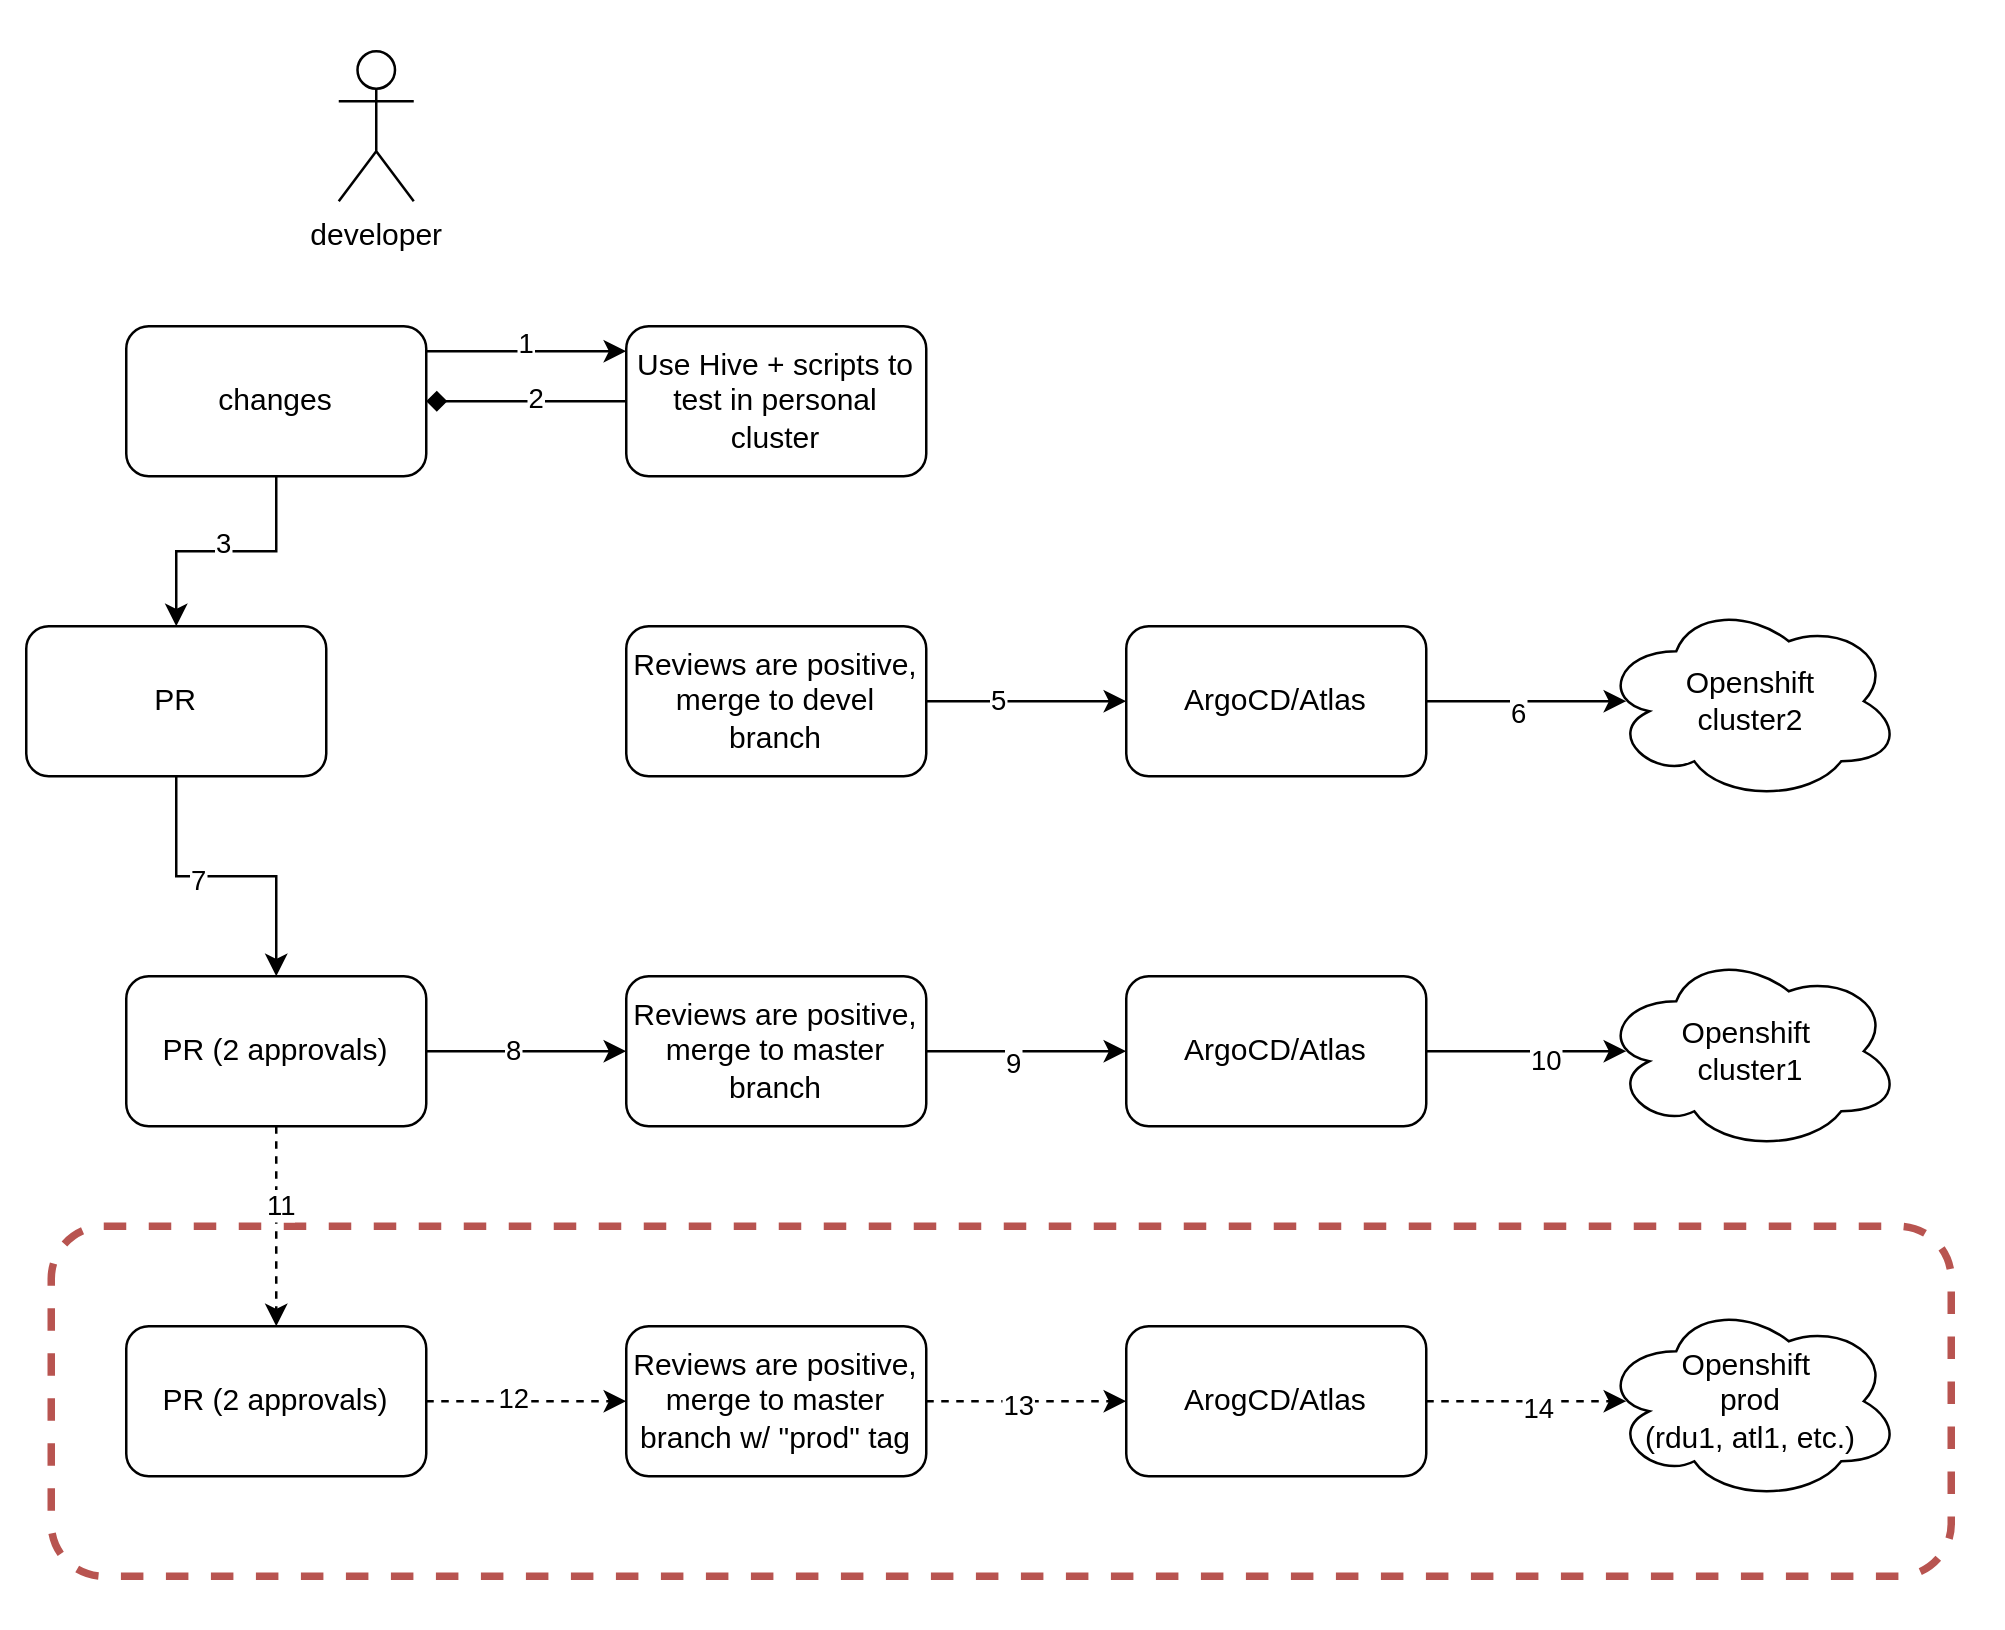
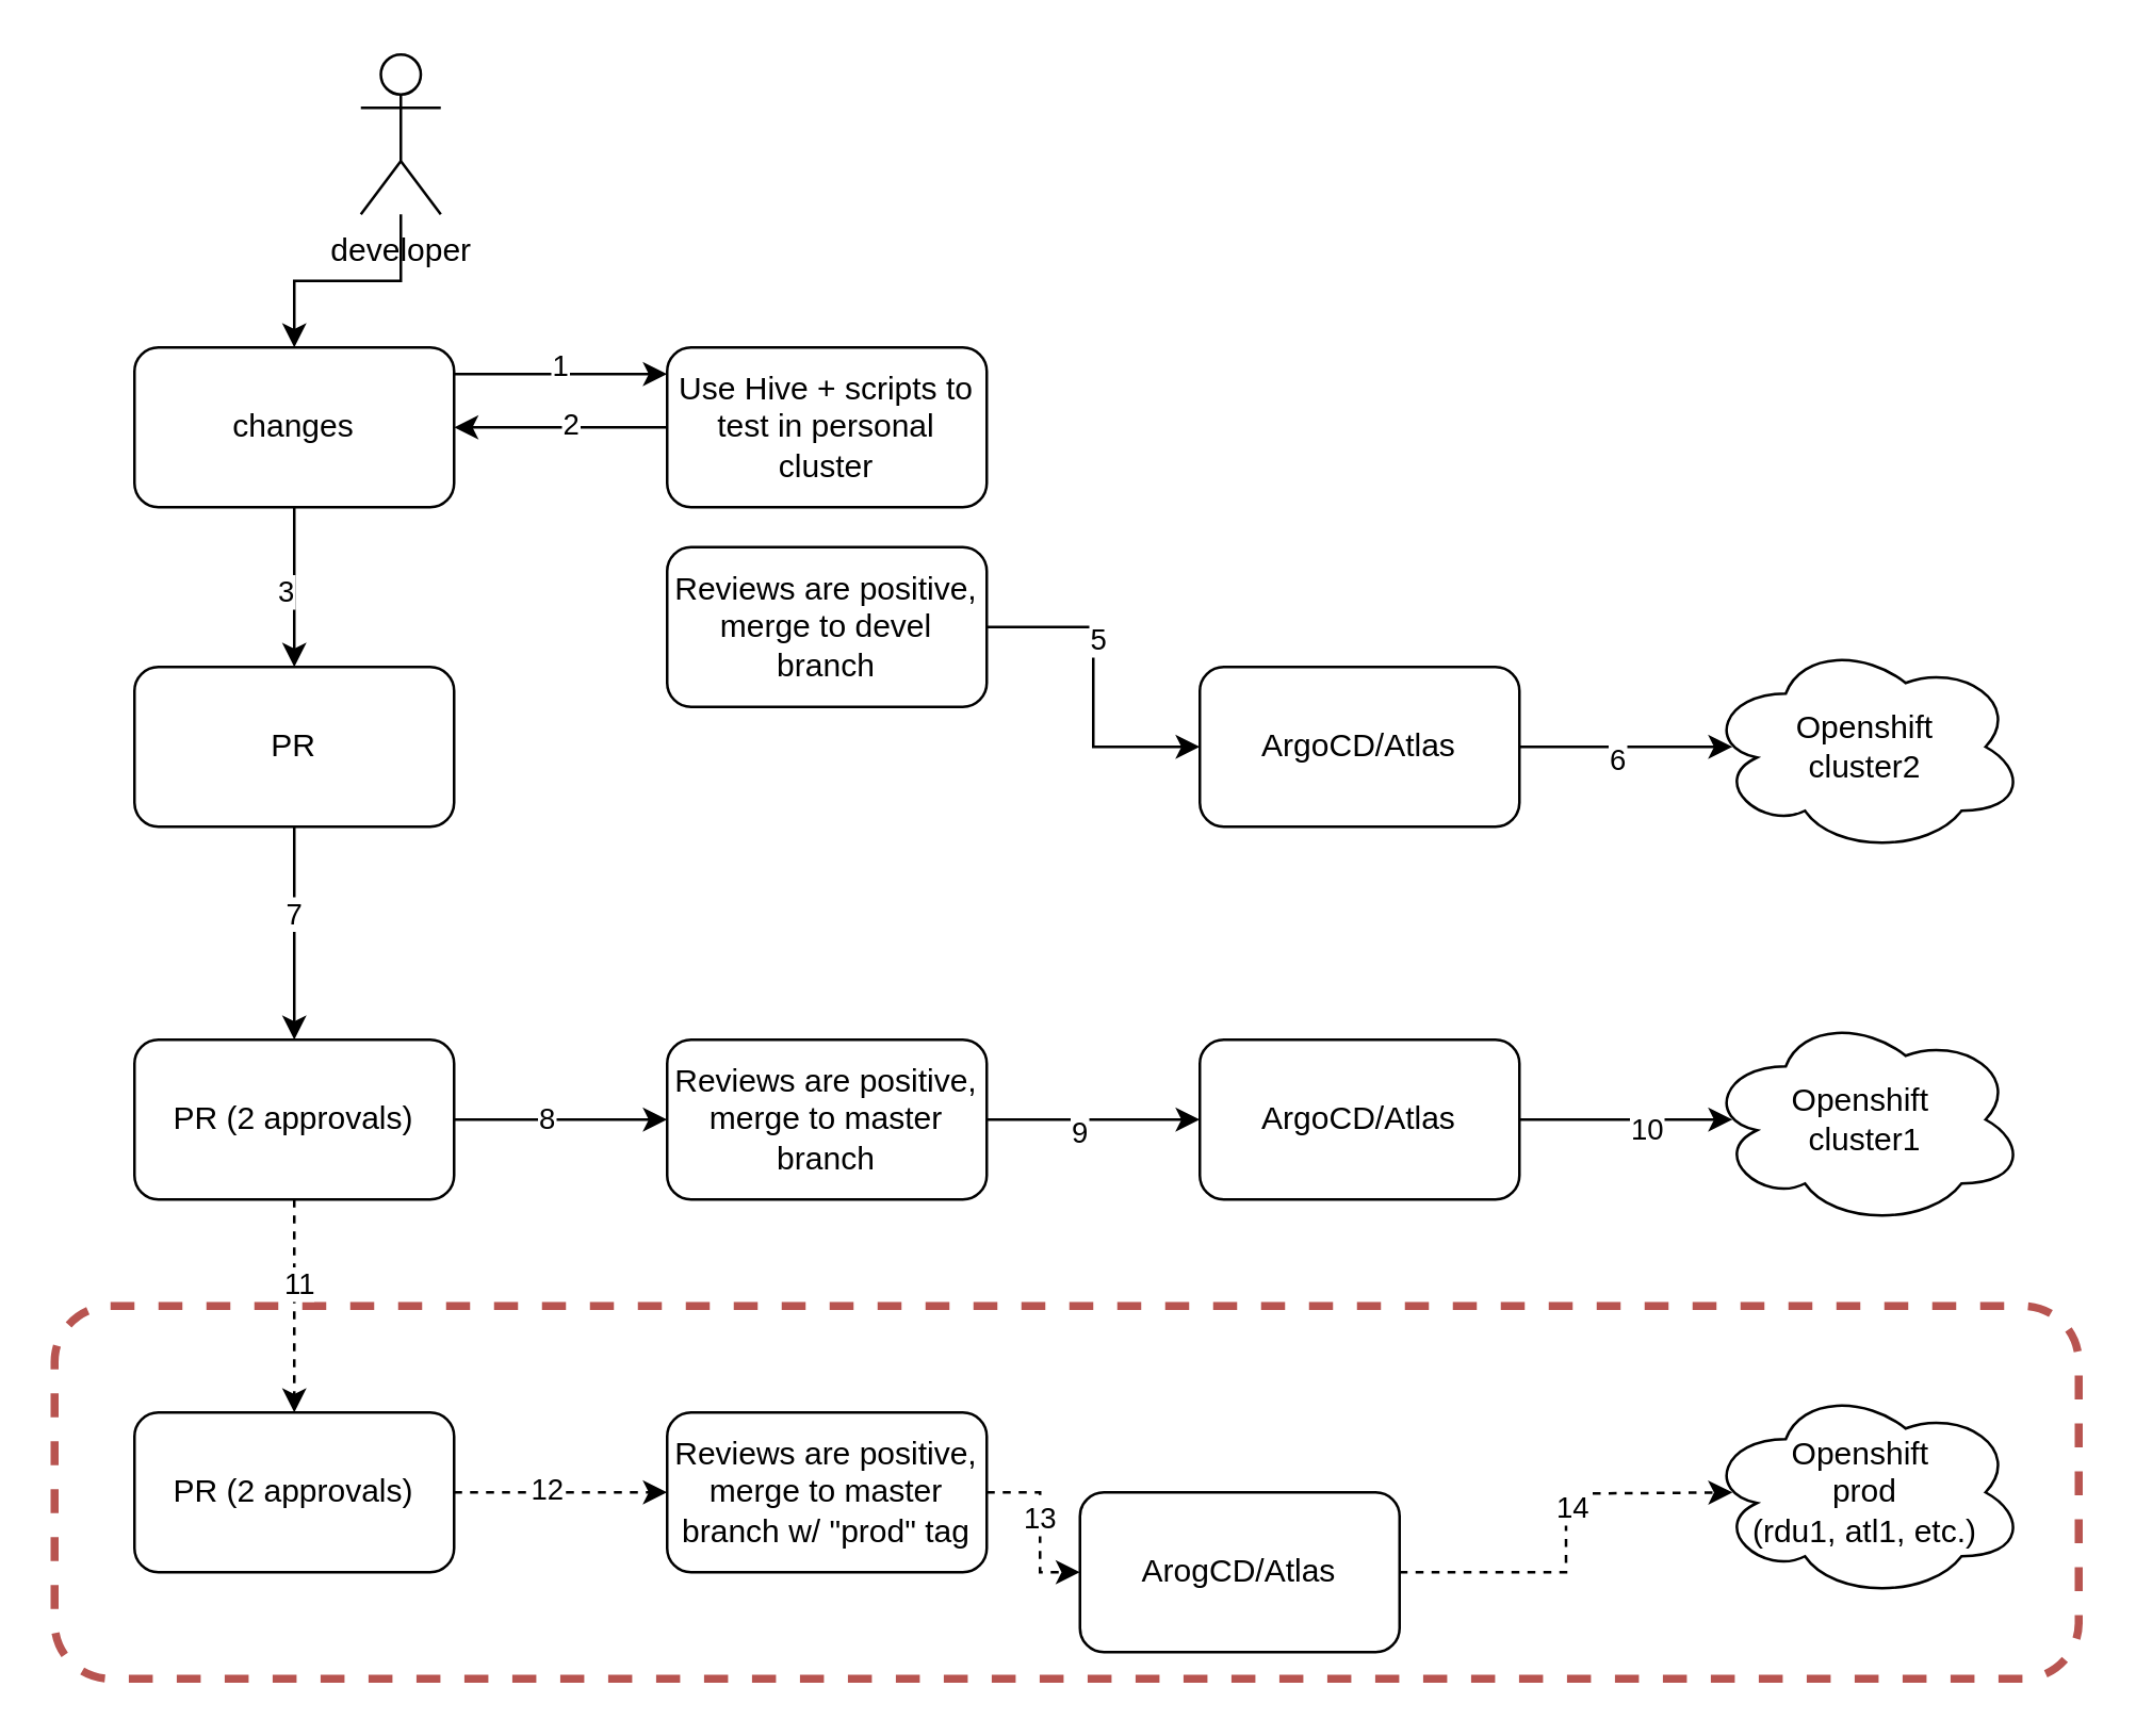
  <mxCell id="0" />
  <mxCell id="1" parent="0" />
  <mxCell id="2" value="" style="rounded=1;whiteSpace=wrap;html=1;dashed=1;strokeColor=#b85450;fillColor=none;strokeWidth=3;" vertex="1" parent="1"><mxGeometry x="20" y="490" width="760" height="140" as="geometry" /></mxCell>
  <mxCell id="3" value="" style="edgeStyle=orthogonalEdgeStyle;rounded=0;orthogonalLoop=1;jettySize=auto;html=1;" edge="1" parent="1"><mxGeometry relative="1" as="geometry"><mxPoint x="170" y="140" as="sourcePoint" /><mxPoint x="250" y="140" as="targetPoint" /></mxGeometry></mxCell>
  <mxCell id="4" value="1" style="edgeLabel;html=1;align=center;verticalAlign=middle;resizable=0;points=[];" vertex="1" connectable="0" parent="3"><mxGeometry x="-0.025" y="4" relative="1" as="geometry"><mxPoint as="offset" /></mxGeometry></mxCell>
  <mxCell id="5" value="" style="edgeStyle=orthogonalEdgeStyle;rounded=0;orthogonalLoop=1;jettySize=auto;html=1;" edge="1" parent="1" source="7" target="13"><mxGeometry relative="1" as="geometry" /></mxCell>
  <mxCell id="6" value="3" style="edgeLabel;html=1;align=center;verticalAlign=middle;resizable=0;points=[];" vertex="1" connectable="0" parent="5"><mxGeometry x="0.049" y="-4" relative="1" as="geometry"><mxPoint as="offset" /></mxGeometry></mxCell>
  <mxCell id="7" value="changes" style="rounded=1;whiteSpace=wrap;html=1;" vertex="1" parent="1"><mxGeometry x="50" y="130" width="120" height="60" as="geometry" /></mxCell>
- <mxCell id="8" value="" style="edgeStyle=orthogonalEdgeStyle;rounded=0;orthogonalLoop=1;jettySize=auto;html=1;endArrow=diamond;" edge="1" parent="1" source="10" target="7"><mxGeometry relative="1" as="geometry" /></mxCell>
+ <mxCell id="8" value="" style="edgeStyle=orthogonalEdgeStyle;rounded=0;orthogonalLoop=1;jettySize=auto;html=1;" edge="1" parent="1" source="10" target="7"><mxGeometry relative="1" as="geometry" /></mxCell>
  <mxCell id="9" value="2" style="edgeLabel;html=1;align=center;verticalAlign=middle;resizable=0;points=[];" vertex="1" connectable="0" parent="8"><mxGeometry x="-0.075" y="-2" relative="1" as="geometry"><mxPoint as="offset" /></mxGeometry></mxCell>
  <mxCell id="10" value="Use Hive + scripts to test in personal cluster" style="rounded=1;whiteSpace=wrap;html=1;" vertex="1" parent="1"><mxGeometry x="250" y="130" width="120" height="60" as="geometry" /></mxCell>
  <mxCell id="11" value="" style="edgeStyle=orthogonalEdgeStyle;rounded=0;orthogonalLoop=1;jettySize=auto;html=1;" edge="1" parent="1" source="13" target="18"><mxGeometry relative="1" as="geometry" /></mxCell>
  <mxCell id="12" value="7" style="edgeLabel;html=1;align=center;verticalAlign=middle;resizable=0;points=[];" vertex="1" connectable="0" parent="11"><mxGeometry x="-0.197" y="-1" relative="1" as="geometry"><mxPoint as="offset" /></mxGeometry></mxCell>
- <mxCell id="13" value="PR" style="rounded=1;whiteSpace=wrap;html=1;" vertex="1" parent="1"><mxGeometry x="10" y="250" width="120" height="60" as="geometry" /></mxCell>
+ <mxCell id="13" value="PR" style="rounded=1;whiteSpace=wrap;html=1;" vertex="1" parent="1"><mxGeometry x="50" y="250" width="120" height="60" as="geometry" /></mxCell>
  <mxCell id="14" value="" style="edgeStyle=orthogonalEdgeStyle;rounded=0;orthogonalLoop=1;jettySize=auto;html=1;" edge="1" parent="1" source="18" target="30"><mxGeometry relative="1" as="geometry" /></mxCell>
  <mxCell id="15" value="8" style="edgeLabel;html=1;align=center;verticalAlign=middle;resizable=0;points=[];" vertex="1" connectable="0" parent="14"><mxGeometry x="-0.15" y="1" relative="1" as="geometry"><mxPoint as="offset" /></mxGeometry></mxCell>
  <mxCell id="16" value="" style="edgeStyle=orthogonalEdgeStyle;rounded=0;orthogonalLoop=1;jettySize=auto;html=1;dashed=1;" edge="1" parent="1" source="18" target="21"><mxGeometry relative="1" as="geometry" /></mxCell>
  <mxCell id="17" value="11" style="edgeLabel;html=1;align=center;verticalAlign=middle;resizable=0;points=[];" vertex="1" connectable="0" parent="16"><mxGeometry x="-0.213" y="1" relative="1" as="geometry"><mxPoint as="offset" /></mxGeometry></mxCell>
  <mxCell id="18" value="PR (2 approvals)" style="rounded=1;whiteSpace=wrap;html=1;" vertex="1" parent="1"><mxGeometry x="50" y="390" width="120" height="60" as="geometry" /></mxCell>
  <mxCell id="19" value="" style="edgeStyle=orthogonalEdgeStyle;rounded=0;orthogonalLoop=1;jettySize=auto;html=1;dashed=1;" edge="1" parent="1" source="21" target="24"><mxGeometry relative="1" as="geometry" /></mxCell>
  <mxCell id="20" value="12" style="edgeLabel;html=1;align=center;verticalAlign=middle;resizable=0;points=[];" vertex="1" connectable="0" parent="19"><mxGeometry x="-0.15" y="2" relative="1" as="geometry"><mxPoint as="offset" /></mxGeometry></mxCell>
  <mxCell id="21" value="PR (2 approvals)" style="rounded=1;whiteSpace=wrap;html=1;" vertex="1" parent="1"><mxGeometry x="50" y="530" width="120" height="60" as="geometry" /></mxCell>
  <mxCell id="22" value="" style="edgeStyle=orthogonalEdgeStyle;rounded=0;orthogonalLoop=1;jettySize=auto;html=1;dashed=1;" edge="1" parent="1" source="24" target="27"><mxGeometry relative="1" as="geometry" /></mxCell>
  <mxCell id="23" value="13" style="edgeLabel;html=1;align=center;verticalAlign=middle;resizable=0;points=[];" vertex="1" connectable="0" parent="22"><mxGeometry x="-0.1" y="-1" relative="1" as="geometry"><mxPoint as="offset" /></mxGeometry></mxCell>
  <mxCell id="24" value="Reviews are positive,&lt;br&gt;merge to master branch w/ &quot;prod&quot; tag" style="rounded=1;whiteSpace=wrap;html=1;" vertex="1" parent="1"><mxGeometry x="250" y="530" width="120" height="60" as="geometry" /></mxCell>
  <mxCell id="25" value="" style="edgeStyle=orthogonalEdgeStyle;rounded=0;orthogonalLoop=1;jettySize=auto;html=1;dashed=1;" edge="1" parent="1" source="27"><mxGeometry relative="1" as="geometry"><mxPoint x="650" y="560" as="targetPoint" /></mxGeometry></mxCell>
  <mxCell id="26" value="14" style="edgeLabel;html=1;align=center;verticalAlign=middle;resizable=0;points=[];" vertex="1" connectable="0" parent="25"><mxGeometry x="0.125" y="-2" relative="1" as="geometry"><mxPoint as="offset" /></mxGeometry></mxCell>
- <mxCell id="27" value="ArogCD/Atlas" style="rounded=1;whiteSpace=wrap;html=1;" vertex="1" parent="1"><mxGeometry x="450" y="530" width="120" height="60" as="geometry" /></mxCell>
+ <mxCell id="27" value="ArogCD/Atlas" style="rounded=1;whiteSpace=wrap;html=1;" vertex="1" parent="1"><mxGeometry x="405" y="560" width="120" height="60" as="geometry" /></mxCell>
  <mxCell id="28" value="" style="edgeStyle=orthogonalEdgeStyle;rounded=0;orthogonalLoop=1;jettySize=auto;html=1;" edge="1" parent="1" source="30" target="33"><mxGeometry relative="1" as="geometry" /></mxCell>
  <mxCell id="29" value="9" style="edgeLabel;html=1;align=center;verticalAlign=middle;resizable=0;points=[];" vertex="1" connectable="0" parent="28"><mxGeometry x="-0.15" y="-4" relative="1" as="geometry"><mxPoint as="offset" /></mxGeometry></mxCell>
  <mxCell id="30" value="Reviews are positive, merge to master branch" style="rounded=1;whiteSpace=wrap;html=1;" vertex="1" parent="1"><mxGeometry x="250" y="390" width="120" height="60" as="geometry" /></mxCell>
  <mxCell id="31" value="" style="edgeStyle=orthogonalEdgeStyle;rounded=0;orthogonalLoop=1;jettySize=auto;html=1;" edge="1" parent="1" source="33"><mxGeometry relative="1" as="geometry"><mxPoint x="650" y="420" as="targetPoint" /></mxGeometry></mxCell>
  <mxCell id="32" value="10" style="edgeLabel;html=1;align=center;verticalAlign=middle;resizable=0;points=[];" vertex="1" connectable="0" parent="31"><mxGeometry x="0.2" y="-3" relative="1" as="geometry"><mxPoint as="offset" /></mxGeometry></mxCell>
  <mxCell id="33" value="ArgoCD/Atlas" style="rounded=1;whiteSpace=wrap;html=1;" vertex="1" parent="1"><mxGeometry x="450" y="390" width="120" height="60" as="geometry" /></mxCell>
  <mxCell id="34" value="" style="edgeStyle=orthogonalEdgeStyle;rounded=0;orthogonalLoop=1;jettySize=auto;html=1;" edge="1" parent="1" source="36" target="39"><mxGeometry relative="1" as="geometry" /></mxCell>
  <mxCell id="35" value="5" style="edgeLabel;html=1;align=center;verticalAlign=middle;resizable=0;points=[];" vertex="1" connectable="0" parent="34"><mxGeometry x="-0.3" y="1" relative="1" as="geometry"><mxPoint as="offset" /></mxGeometry></mxCell>
- <mxCell id="36" value="Reviews are positive, merge to devel branch" style="rounded=1;whiteSpace=wrap;html=1;" vertex="1" parent="1"><mxGeometry x="250" y="250" width="120" height="60" as="geometry" /></mxCell>
+ <mxCell id="36" value="Reviews are positive, merge to devel branch" style="rounded=1;whiteSpace=wrap;html=1;" vertex="1" parent="1"><mxGeometry x="250" y="205" width="120" height="60" as="geometry" /></mxCell>
  <mxCell id="37" value="" style="edgeStyle=orthogonalEdgeStyle;rounded=0;orthogonalLoop=1;jettySize=auto;html=1;" edge="1" parent="1" source="39"><mxGeometry relative="1" as="geometry"><mxPoint x="650" y="280" as="targetPoint" /></mxGeometry></mxCell>
  <mxCell id="38" value="6" style="edgeLabel;html=1;align=center;verticalAlign=middle;resizable=0;points=[];" vertex="1" connectable="0" parent="37"><mxGeometry x="-0.1" y="-4" relative="1" as="geometry"><mxPoint as="offset" /></mxGeometry></mxCell>
  <mxCell id="39" value="ArgoCD/Atlas" style="rounded=1;whiteSpace=wrap;html=1;" vertex="1" parent="1"><mxGeometry x="450" y="250" width="120" height="60" as="geometry" /></mxCell>
  <mxCell id="40" value="Openshift &lt;br&gt;cluster2" style="ellipse;shape=cloud;whiteSpace=wrap;html=1;" vertex="1" parent="1"><mxGeometry x="640" y="240" width="120" height="80" as="geometry" /></mxCell>
  <mxCell id="41" value="Openshift&amp;nbsp;&lt;br&gt;cluster1" style="ellipse;shape=cloud;whiteSpace=wrap;html=1;" vertex="1" parent="1"><mxGeometry x="640" y="380" width="120" height="80" as="geometry" /></mxCell>
+ <mxCell id="42" value="" style="edgeStyle=orthogonalEdgeStyle;rounded=0;orthogonalLoop=1;jettySize=auto;html=1;" edge="1" parent="1" source="43" target="7"><mxGeometry relative="1" as="geometry" /></mxCell>
  <mxCell id="43" value="developer" style="shape=umlActor;verticalLabelPosition=bottom;verticalAlign=top;html=1;outlineConnect=0;" vertex="1" parent="1"><mxGeometry x="135" y="20" width="30" height="60" as="geometry" /></mxCell>
  <mxCell id="44" value="Openshift&amp;nbsp;&lt;br&gt;prod&lt;br&gt;(rdu1, atl1, etc.)" style="ellipse;shape=cloud;whiteSpace=wrap;html=1;" vertex="1" parent="1"><mxGeometry x="640" y="520" width="120" height="80" as="geometry" /></mxCell>
